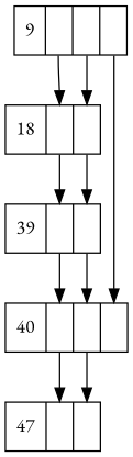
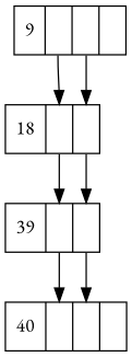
  digraph {
    fontname="EB Garamond"
    nodesep=0
    rankdir=TB
    node [fontname="EB Garamond" shape=record weight=4]
    edge [fontname="EB Garamond" headport=0 tailport=0]
    n1 [label="9|<0>|<1>|<2>"]
    n2 [label="40|<0>|<1>|<2>"]
    n3 [label="18|<0>|<1>"]
-   n4 [label="47|<0>|<1>"]
    n5 [label="39|<0>|<1>"]
-   n1 -> n2 [headport=2 tailport=2]
    n1 -> n3
    n1 -> n3 [headport=1 tailport=1]
-   n2 -> n4
-   n2 -> n4 [headport=1 tailport=1]
    n3 -> n5
    n3 -> n5 [headport=1 tailport=1]
    n5 -> n2
    n5 -> n2 [headport=1 tailport=1]
  }
